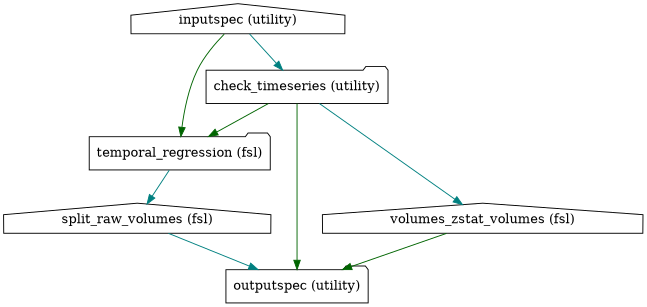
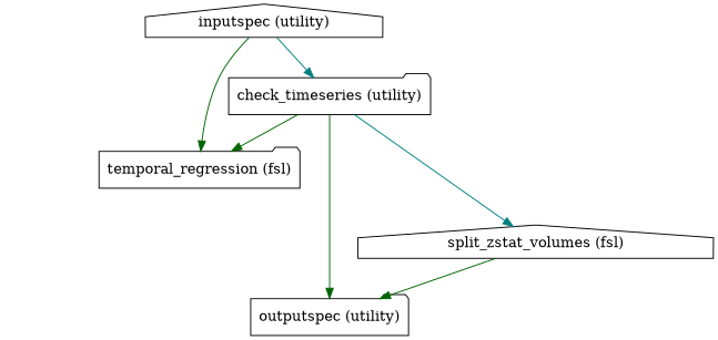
  strict digraph {
    node [shape=folder]
    edge [color=darkgreen]
    "check_timeseries (utility)"
    "inputspec (utility)" [shape=house]
    "temporal_regression (fsl)"
    "outputspec (utility)"
-   "split_zstat_volumes (fsl)" [shape=house label="volumes_zstat_volumes (fsl)"]
-   "split_raw_volumes (fsl)" [shape=house]
+   "split_zstat_volumes (fsl)" [shape=house]
    "check_timeseries (utility)" -> "temporal_regression (fsl)"
    "check_timeseries (utility)" -> "outputspec (utility)"
    "check_timeseries (utility)" -> "split_zstat_volumes (fsl)" [color=teal]
    "inputspec (utility)" -> "check_timeseries (utility)" [color=teal]
    "inputspec (utility)" -> "temporal_regression (fsl)"
-   "temporal_regression (fsl)" -> "split_raw_volumes (fsl)" [color=teal]
    "split_zstat_volumes (fsl)" -> "outputspec (utility)"
-   "split_raw_volumes (fsl)" -> "outputspec (utility)" [color=teal]
  }
